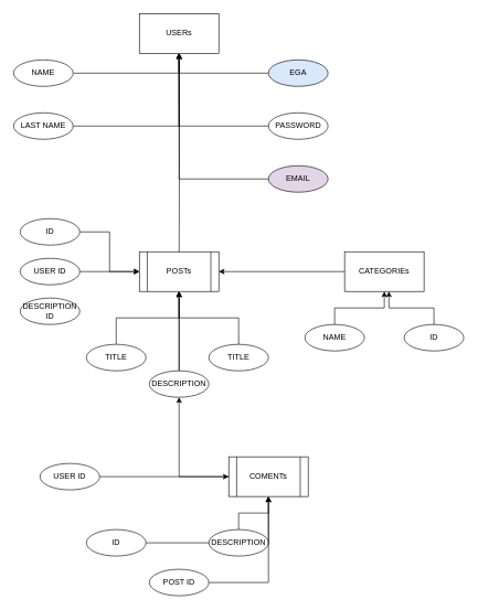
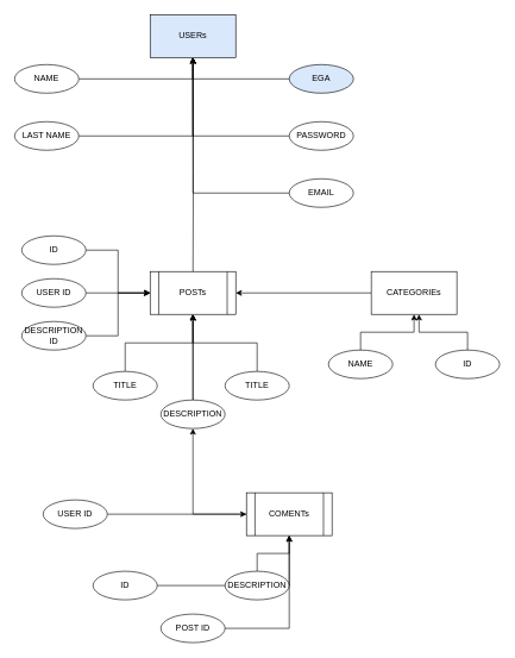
  <mxCell id="0" />
  <mxCell id="1" parent="0" />
  <mxCell id="2" style="edgeStyle=orthogonalEdgeStyle;rounded=0;orthogonalLoop=1;jettySize=auto;html=1;entryX=0.5;entryY=1;entryDx=0;entryDy=0;" edge="1" parent="1" target="3"><mxGeometry relative="1" as="geometry"><mxPoint x="270" y="400" as="sourcePoint" /></mxGeometry></mxCell>
- <mxCell id="3" value="USERs" style="rounded=0;whiteSpace=wrap;html=1;" vertex="1" parent="1"><mxGeometry x="210" y="20" width="120" height="60" as="geometry" /></mxCell>
+ <mxCell id="3" value="USERs" style="rounded=0;whiteSpace=wrap;html=1;fillColor=#dae8fc;" vertex="1" parent="1"><mxGeometry x="210" y="20" width="120" height="60" as="geometry" /></mxCell>
  <mxCell id="4" style="edgeStyle=orthogonalEdgeStyle;rounded=0;orthogonalLoop=1;jettySize=auto;html=1;entryX=1;entryY=0.5;entryDx=0;entryDy=0;" edge="1" parent="1" source="5" target="19"><mxGeometry relative="1" as="geometry" /></mxCell>
  <mxCell id="5" value="CATEGORIEs" style="rounded=0;whiteSpace=wrap;html=1;" vertex="1" parent="1"><mxGeometry x="520" y="380" width="120" height="60" as="geometry" /></mxCell>
  <mxCell id="6" style="edgeStyle=orthogonalEdgeStyle;rounded=0;orthogonalLoop=1;jettySize=auto;html=1;entryX=0.5;entryY=1;entryDx=0;entryDy=0;" edge="1" parent="1" source="12" target="19"><mxGeometry relative="1" as="geometry"><mxPoint x="270" y="460" as="targetPoint" /></mxGeometry></mxCell>
  <mxCell id="7" style="edgeStyle=orthogonalEdgeStyle;rounded=0;orthogonalLoop=1;jettySize=auto;html=1;entryX=0.5;entryY=1;entryDx=0;entryDy=0;" edge="1" parent="1" source="8" target="19"><mxGeometry relative="1" as="geometry"><mxPoint x="370" y="440" as="targetPoint" /></mxGeometry></mxCell>
  <mxCell id="8" value="TITLE" style="ellipse;whiteSpace=wrap;html=1;" vertex="1" parent="1"><mxGeometry x="130" y="520" width="90" height="40" as="geometry" /></mxCell>
  <mxCell id="9" style="edgeStyle=orthogonalEdgeStyle;rounded=0;orthogonalLoop=1;jettySize=auto;html=1;entryX=0.5;entryY=1;entryDx=0;entryDy=0;" edge="1" parent="1" source="12" target="19"><mxGeometry relative="1" as="geometry"><mxPoint x="270" y="460" as="targetPoint" /></mxGeometry></mxCell>
  <mxCell id="10" style="edgeStyle=orthogonalEdgeStyle;rounded=0;orthogonalLoop=1;jettySize=auto;html=1;entryX=0.5;entryY=1;entryDx=0;entryDy=0;" edge="1" parent="1" source="11" target="19"><mxGeometry relative="1" as="geometry"><mxPoint x="270" y="460" as="targetPoint" /></mxGeometry></mxCell>
  <mxCell id="11" value="TITLE" style="ellipse;whiteSpace=wrap;html=1;" vertex="1" parent="1"><mxGeometry x="315" y="520" width="90" height="40" as="geometry" /></mxCell>
  <mxCell id="12" value="DESCRIPTION" style="ellipse;whiteSpace=wrap;html=1;" vertex="1" parent="1"><mxGeometry x="225" y="560" width="90" height="40" as="geometry" /></mxCell>
  <mxCell id="13" style="edgeStyle=orthogonalEdgeStyle;rounded=0;orthogonalLoop=1;jettySize=auto;html=1;entryX=0.5;entryY=1;entryDx=0;entryDy=0;" edge="1" parent="1" source="14" target="12"><mxGeometry relative="1" as="geometry" /></mxCell>
  <mxCell id="14" value="COMENTs" style="shape=process;whiteSpace=wrap;html=1;backgroundOutline=1;" vertex="1" parent="1"><mxGeometry x="345" y="690" width="120" height="60" as="geometry" /></mxCell>
  <mxCell id="15" style="edgeStyle=orthogonalEdgeStyle;rounded=0;orthogonalLoop=1;jettySize=auto;html=1;entryX=0.5;entryY=1;entryDx=0;entryDy=0;" edge="1" parent="1" source="16" target="3"><mxGeometry relative="1" as="geometry" /></mxCell>
  <mxCell id="16" value="NAME" style="ellipse;whiteSpace=wrap;html=1;" vertex="1" parent="1"><mxGeometry x="20" y="90" width="90" height="40" as="geometry" /></mxCell>
  <mxCell id="17" style="edgeStyle=orthogonalEdgeStyle;rounded=0;orthogonalLoop=1;jettySize=auto;html=1;entryX=0.5;entryY=1;entryDx=0;entryDy=0;" edge="1" parent="1" source="18" target="3"><mxGeometry relative="1" as="geometry" /></mxCell>
  <mxCell id="18" value="LAST NAME" style="ellipse;whiteSpace=wrap;html=1;" vertex="1" parent="1"><mxGeometry x="20" y="170" width="90" height="40" as="geometry" /></mxCell>
  <mxCell id="19" value="POSTs" style="shape=process;whiteSpace=wrap;html=1;backgroundOutline=1;" vertex="1" parent="1"><mxGeometry x="210" y="380" width="120" height="60" as="geometry" /></mxCell>
  <mxCell id="20" style="edgeStyle=orthogonalEdgeStyle;rounded=0;orthogonalLoop=1;jettySize=auto;html=1;entryX=0.5;entryY=1;entryDx=0;entryDy=0;" edge="1" parent="1" source="21" target="3"><mxGeometry relative="1" as="geometry" /></mxCell>
  <mxCell id="21" value="EGA" style="ellipse;whiteSpace=wrap;html=1;fillColor=#dae8fc;" vertex="1" parent="1"><mxGeometry x="405" y="90" width="90" height="40" as="geometry" /></mxCell>
  <mxCell id="22" style="edgeStyle=orthogonalEdgeStyle;rounded=0;orthogonalLoop=1;jettySize=auto;html=1;entryX=0.5;entryY=1;entryDx=0;entryDy=0;endArrow=open;" edge="1" parent="1" source="23" target="3"><mxGeometry relative="1" as="geometry" /></mxCell>
  <mxCell id="23" value="PASSWORD" style="ellipse;whiteSpace=wrap;html=1;" vertex="1" parent="1"><mxGeometry x="405" y="170" width="90" height="40" as="geometry" /></mxCell>
  <mxCell id="24" style="edgeStyle=orthogonalEdgeStyle;rounded=0;orthogonalLoop=1;jettySize=auto;html=1;entryX=0.5;entryY=1;entryDx=0;entryDy=0;" edge="1" parent="1" source="25" target="3"><mxGeometry relative="1" as="geometry" /></mxCell>
- <mxCell id="25" value="EMAIL" style="ellipse;whiteSpace=wrap;html=1;fillColor=#e1d5e7;" vertex="1" parent="1"><mxGeometry x="405" y="250" width="90" height="40" as="geometry" /></mxCell>
+ <mxCell id="25" value="EMAIL" style="ellipse;whiteSpace=wrap;html=1;" vertex="1" parent="1"><mxGeometry x="405" y="250" width="90" height="40" as="geometry" /></mxCell>
  <mxCell id="26" value="NAME" style="ellipse;whiteSpace=wrap;html=1;" vertex="1" parent="1"><mxGeometry x="460" y="490" width="90" height="40" as="geometry" /></mxCell>
  <mxCell id="27" value="ID" style="ellipse;whiteSpace=wrap;html=1;" vertex="1" parent="1"><mxGeometry x="610" y="490" width="90" height="40" as="geometry" /></mxCell>
  <mxCell id="28" style="edgeStyle=orthogonalEdgeStyle;rounded=0;orthogonalLoop=1;jettySize=auto;html=1;entryX=0.558;entryY=1;entryDx=0;entryDy=0;entryPerimeter=0;" edge="1" parent="1" source="27" target="5"><mxGeometry relative="1" as="geometry" /></mxCell>
  <mxCell id="29" style="edgeStyle=orthogonalEdgeStyle;rounded=0;orthogonalLoop=1;jettySize=auto;html=1;" edge="1" parent="1" source="26" target="5"><mxGeometry relative="1" as="geometry" /></mxCell>
+ <mxCell id="30" style="edgeStyle=orthogonalEdgeStyle;rounded=0;orthogonalLoop=1;jettySize=auto;html=1;entryX=0;entryY=0.5;entryDx=0;entryDy=0;" edge="1" parent="1" source="31" target="19"><mxGeometry relative="1" as="geometry" /></mxCell>
  <mxCell id="31" value="DESCRIPTION ID" style="ellipse;whiteSpace=wrap;html=1;" vertex="1" parent="1"><mxGeometry x="30" y="450" width="90" height="40" as="geometry" /></mxCell>
  <mxCell id="32" style="edgeStyle=orthogonalEdgeStyle;rounded=0;orthogonalLoop=1;jettySize=auto;html=1;entryX=0;entryY=0.5;entryDx=0;entryDy=0;" edge="1" parent="1" source="33" target="19"><mxGeometry relative="1" as="geometry" /></mxCell>
  <mxCell id="33" value="ID" style="ellipse;whiteSpace=wrap;html=1;" vertex="1" parent="1"><mxGeometry x="30" y="330" width="90" height="40" as="geometry" /></mxCell>
  <mxCell id="34" style="edgeStyle=orthogonalEdgeStyle;rounded=0;orthogonalLoop=1;jettySize=auto;html=1;entryX=0.5;entryY=1;entryDx=0;entryDy=0;" edge="1" parent="1" source="35" target="14"><mxGeometry relative="1" as="geometry" /></mxCell>
  <mxCell id="35" value="ID" style="ellipse;whiteSpace=wrap;html=1;" vertex="1" parent="1"><mxGeometry x="130" y="800" width="90" height="40" as="geometry" /></mxCell>
  <mxCell id="36" style="edgeStyle=orthogonalEdgeStyle;rounded=0;orthogonalLoop=1;jettySize=auto;html=1;entryX=0.5;entryY=1;entryDx=0;entryDy=0;" edge="1" parent="1" source="37" target="14"><mxGeometry relative="1" as="geometry" /></mxCell>
  <mxCell id="37" value="DESCRIPTION" style="ellipse;whiteSpace=wrap;html=1;" vertex="1" parent="1"><mxGeometry x="315" y="800" width="90" height="40" as="geometry" /></mxCell>
  <mxCell id="38" style="edgeStyle=orthogonalEdgeStyle;rounded=0;orthogonalLoop=1;jettySize=auto;html=1;entryX=0.5;entryY=1;entryDx=0;entryDy=0;" edge="1" parent="1" source="39" target="14"><mxGeometry relative="1" as="geometry" /></mxCell>
  <mxCell id="39" value="POST ID" style="ellipse;whiteSpace=wrap;html=1;" vertex="1" parent="1"><mxGeometry x="225" y="860" width="90" height="40" as="geometry" /></mxCell>
  <mxCell id="40" style="edgeStyle=orthogonalEdgeStyle;rounded=0;orthogonalLoop=1;jettySize=auto;html=1;" edge="1" parent="1" source="41" target="14"><mxGeometry relative="1" as="geometry" /></mxCell>
  <mxCell id="41" value="USER ID" style="ellipse;whiteSpace=wrap;html=1;" vertex="1" parent="1"><mxGeometry x="60" y="700" width="90" height="40" as="geometry" /></mxCell>
  <mxCell id="42" style="edgeStyle=orthogonalEdgeStyle;rounded=0;orthogonalLoop=1;jettySize=auto;html=1;entryX=0;entryY=0.5;entryDx=0;entryDy=0;" edge="1" parent="1" source="43" target="19"><mxGeometry relative="1" as="geometry" /></mxCell>
  <mxCell id="43" value="USER ID" style="ellipse;whiteSpace=wrap;html=1;" vertex="1" parent="1"><mxGeometry x="30" y="390" width="90" height="40" as="geometry" /></mxCell>
